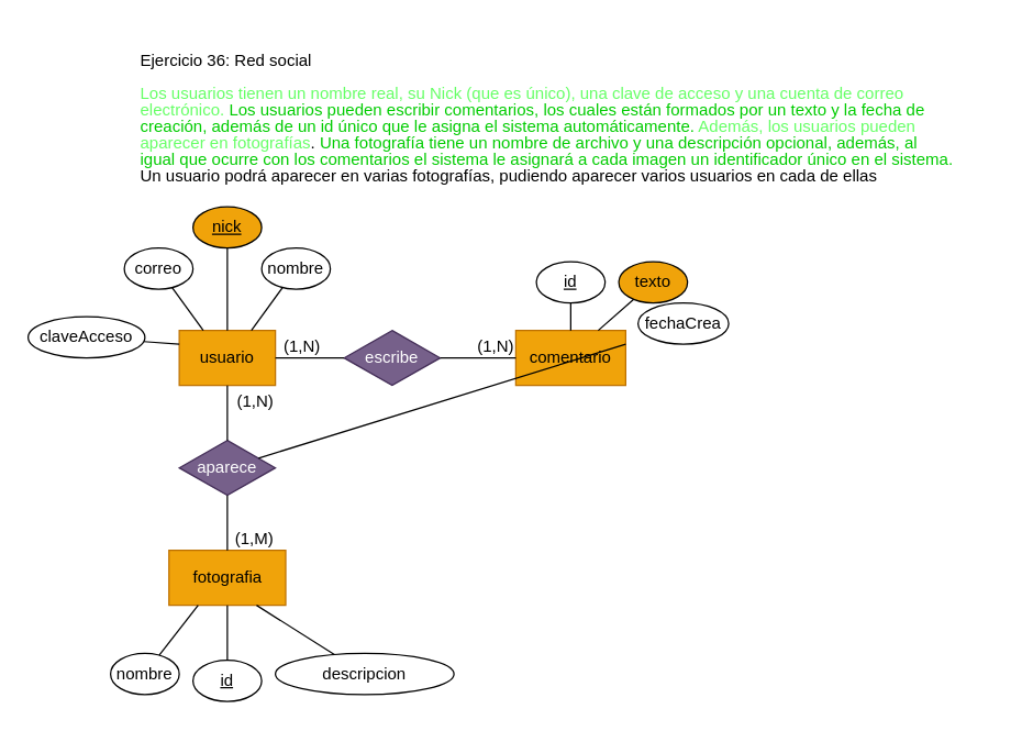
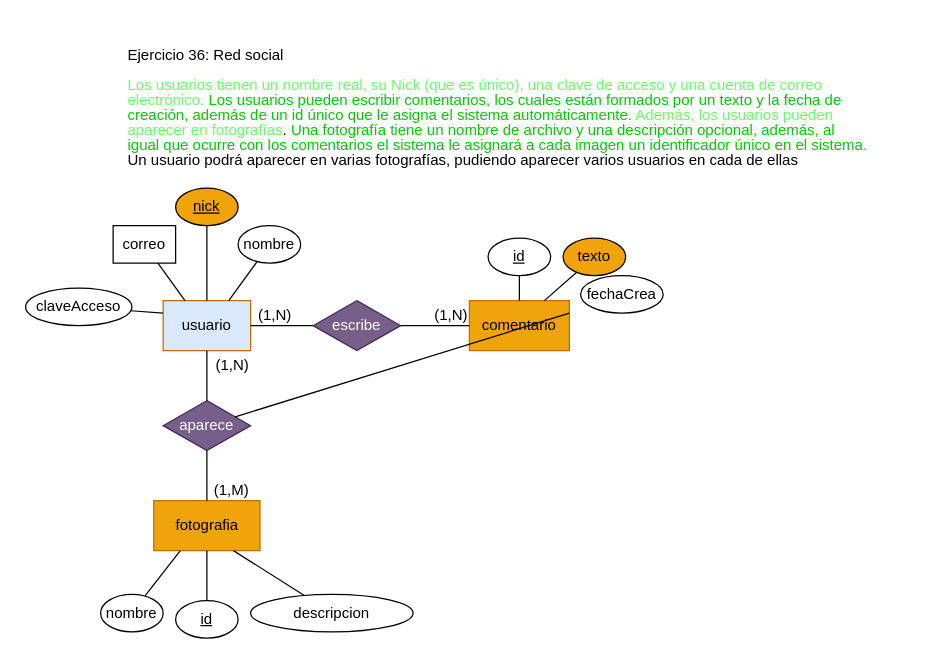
  <mxCell id="0" />
  <mxCell id="1" parent="0" />
  <mxCell id="2" value="&lt;div style=&quot;line-height: 100%;&quot;&gt;&lt;div style=&quot;line-height: 100%;&quot;&gt;Ejercicio 36: Red social&lt;/div&gt;&lt;div style=&quot;line-height: 100%;&quot;&gt;&lt;br&gt;&lt;/div&gt;&lt;div style=&quot;line-height: 100%;&quot;&gt;&lt;font style=&quot;color: rgb(102, 255, 102);&quot;&gt;Los usuarios tienen un nombre real, su Nick (que es único), una clave de acceso y una cuenta de correo&lt;/font&gt;&lt;/div&gt;&lt;div style=&quot;line-height: 100%;&quot;&gt;&lt;font style=&quot;color: rgb(102, 255, 102);&quot;&gt;electrónico.&lt;/font&gt; &lt;font style=&quot;color: rgb(0, 204, 0);&quot;&gt;Los usuarios pueden escribir comentarios, los cuales están formados por un texto y la fecha de&lt;/font&gt;&lt;/div&gt;&lt;div style=&quot;line-height: 100%;&quot;&gt;&lt;font style=&quot;color: rgb(0, 204, 0);&quot;&gt;creación, además de un id único que le asigna el sistema automáticamente.&lt;/font&gt;&lt;font style=&quot;color: rgb(102, 255, 102);&quot;&gt; Además, los usuarios pueden&lt;/font&gt;&lt;/div&gt;&lt;div style=&quot;line-height: 100%;&quot;&gt;&lt;font style=&quot;color: rgb(102, 255, 102);&quot;&gt;aparecer en fotografías&lt;/font&gt;. &lt;font style=&quot;color: rgb(0, 204, 0);&quot;&gt;Una fotografía tiene un nombre de archivo y una descripción opcional, además, al&lt;/font&gt;&lt;/div&gt;&lt;div style=&quot;line-height: 100%;&quot;&gt;&lt;font style=&quot;color: rgb(0, 204, 0);&quot;&gt;igual que ocurre con los comentarios el sistema le asignará a cada imagen un identificador único en el sistema.&lt;/font&gt;&lt;/div&gt;&lt;div style=&quot;line-height: 100%;&quot;&gt;Un usuario podrá aparecer en varias fotografías, pudiendo aparecer varios usuarios en cada de ellas&lt;/div&gt;&lt;/div&gt;" style="text;html=1;align=left;verticalAlign=middle;whiteSpace=wrap;rounded=0;" vertex="1" parent="1"><mxGeometry x="100" y="20" width="630" height="130" as="geometry" /></mxCell>
- <mxCell id="3" value="usuario" style="whiteSpace=wrap;html=1;align=center;fillColor=#f0a30a;strokeColor=#BD7000;fontColor=#000000;" vertex="1" parent="1"><mxGeometry x="130" y="240" width="70" height="40" as="geometry" /></mxCell>
+ <mxCell id="3" value="usuario" style="whiteSpace=wrap;html=1;align=center;fillColor=#dae8fc;strokeColor=#BD7000;fontColor=#000000;" vertex="1" parent="1"><mxGeometry x="130" y="240" width="70" height="40" as="geometry" /></mxCell>
  <mxCell id="4" value="comentario" style="whiteSpace=wrap;html=1;align=center;fillColor=#f0a30a;strokeColor=#BD7000;fontColor=#000000;" vertex="1" parent="1"><mxGeometry x="375" y="240" width="80" height="40" as="geometry" /></mxCell>
  <mxCell id="5" value="fotografia" style="whiteSpace=wrap;html=1;align=center;fillColor=#f0a30a;strokeColor=#BD7000;fontColor=#000000;" vertex="1" parent="1"><mxGeometry x="122.5" y="400" width="85" height="40" as="geometry" /></mxCell>
  <mxCell id="6" value="escribe" style="shape=rhombus;perimeter=rhombusPerimeter;whiteSpace=wrap;html=1;align=center;fillColor=#76608a;fontColor=#ffffff;strokeColor=#432D57;" vertex="1" parent="1"><mxGeometry x="250" y="240" width="70" height="40" as="geometry" /></mxCell>
  <mxCell id="7" value="" style="endArrow=none;html=1;rounded=0;exitX=0;exitY=0.5;exitDx=0;exitDy=0;entryX=1;entryY=0.5;entryDx=0;entryDy=0;" edge="1" source="6" parent="1" target="3"><mxGeometry relative="1" as="geometry"><mxPoint x="247" y="310" as="sourcePoint" /><mxPoint x="200" y="340" as="targetPoint" /></mxGeometry></mxCell>
  <mxCell id="8" value="(1,N)" style="resizable=0;html=1;whiteSpace=wrap;align=right;verticalAlign=bottom;" connectable="0" vertex="1" parent="7"><mxGeometry x="1" relative="1" as="geometry"><mxPoint x="34" as="offset" /></mxGeometry></mxCell>
  <mxCell id="9" value="" style="endArrow=none;html=1;rounded=0;exitX=1;exitY=0.5;exitDx=0;exitDy=0;entryX=0;entryY=0.5;entryDx=0;entryDy=0;" edge="1" source="6" parent="1" target="4"><mxGeometry relative="1" as="geometry"><mxPoint x="247" y="310" as="sourcePoint" /><mxPoint x="420" y="340" as="targetPoint" /></mxGeometry></mxCell>
  <mxCell id="10" value="(1,N)" style="resizable=0;html=1;whiteSpace=wrap;align=right;verticalAlign=bottom;" connectable="0" vertex="1" parent="9"><mxGeometry x="1" relative="1" as="geometry"><mxPoint as="offset" /></mxGeometry></mxCell>
  <mxCell id="11" value="aparece" style="shape=rhombus;perimeter=rhombusPerimeter;whiteSpace=wrap;html=1;align=center;fillColor=#76608a;fontColor=#ffffff;strokeColor=#432D57;" vertex="1" parent="1"><mxGeometry x="130" y="320" width="70" height="40" as="geometry" /></mxCell>
  <mxCell id="12" value="" style="endArrow=none;html=1;rounded=0;exitX=0.5;exitY=0;exitDx=0;exitDy=0;entryX=0.5;entryY=1;entryDx=0;entryDy=0;" edge="1" source="11" parent="1" target="3"><mxGeometry relative="1" as="geometry"><mxPoint x="97" y="310" as="sourcePoint" /><mxPoint y="340" as="targetPoint" x="50" /></mxGeometry></mxCell>
  <mxCell id="13" value="(1,N)" style="resizable=0;html=1;whiteSpace=wrap;align=right;verticalAlign=bottom;" connectable="0" vertex="1" parent="12"><mxGeometry x="1" relative="1" as="geometry"><mxPoint x="35" y="20" as="offset" /></mxGeometry></mxCell>
  <mxCell id="14" value="" style="endArrow=none;html=1;rounded=0;exitX=0.5;exitY=0;exitDx=0;exitDy=0;entryX=0.5;entryY=1;entryDx=0;entryDy=0;" edge="1" source="5" parent="1" target="11"><mxGeometry relative="1" as="geometry"><mxPoint x="97" y="310" as="sourcePoint" /><mxPoint x="270" y="340" as="targetPoint" /></mxGeometry></mxCell>
  <mxCell id="15" value="(1,M)" style="resizable=0;html=1;whiteSpace=wrap;align=right;verticalAlign=bottom;" connectable="0" vertex="1" parent="14"><mxGeometry x="1" relative="1" as="geometry"><mxPoint x="35" y="40" as="offset" /></mxGeometry></mxCell>
  <mxCell id="16" value="" style="endArrow=none;html=1;rounded=0;exitX=0.5;exitY=0;exitDx=0;exitDy=0;" edge="1" target="17" parent="1" source="3"><mxGeometry relative="1" as="geometry"><mxPoint x="115" y="175" as="sourcePoint" /><mxPoint x="175" y="175" as="targetPoint" /></mxGeometry></mxCell>
  <mxCell id="17" value="&lt;u&gt;nick&lt;/u&gt;" style="ellipse;whiteSpace=wrap;html=1;align=center;fillColor=#f0a30a;" vertex="1" parent="1"><mxGeometry x="140" y="150" width="50" height="30" as="geometry" /></mxCell>
  <mxCell id="18" value="" style="endArrow=none;html=1;rounded=0;exitX=0.75;exitY=0;exitDx=0;exitDy=0;" edge="1" target="19" parent="1" source="3"><mxGeometry relative="1" as="geometry"><mxPoint x="180" y="195" as="sourcePoint" /><mxPoint x="240" y="195" as="targetPoint" /></mxGeometry></mxCell>
  <mxCell id="19" value="nombre" style="ellipse;whiteSpace=wrap;html=1;align=center;" vertex="1" parent="1"><mxGeometry x="190" y="180" width="50" height="30" as="geometry" /></mxCell>
  <mxCell id="20" value="" style="endArrow=none;html=1;rounded=0;exitX=0.25;exitY=0;exitDx=0;exitDy=0;" edge="1" target="21" parent="1" source="3"><mxGeometry relative="1" as="geometry"><mxPoint x="45" y="175" as="sourcePoint" /><mxPoint x="105" y="175" as="targetPoint" /></mxGeometry></mxCell>
- <mxCell id="21" value="correo" style="ellipse;whiteSpace=wrap;html=1;align=center;" vertex="1" parent="1"><mxGeometry x="90" y="180" width="50" height="30" as="geometry" /></mxCell>
+ <mxCell id="21" value="correo" style="whiteSpace=wrap;html=1;align=center;rounded=0;" vertex="1" parent="1"><mxGeometry x="90" y="180" width="50" height="30" as="geometry" /></mxCell>
  <mxCell id="22" value="" style="endArrow=none;html=1;rounded=0;exitX=0;exitY=0.25;exitDx=0;exitDy=0;" edge="1" target="23" parent="1" source="3"><mxGeometry relative="1" as="geometry"><mxPoint x="20" y="255" as="sourcePoint" /><mxPoint x="80" y="255" as="targetPoint" /></mxGeometry></mxCell>
  <mxCell id="23" value="claveAcceso" style="ellipse;whiteSpace=wrap;html=1;align=center;" vertex="1" parent="1"><mxGeometry x="20" y="230" width="85" height="30" as="geometry" /></mxCell>
  <mxCell id="24" value="" style="endArrow=none;html=1;rounded=0;exitX=0.5;exitY=0;exitDx=0;exitDy=0;" edge="1" target="25" parent="1" source="4"><mxGeometry relative="1" as="geometry"><mxPoint x="360" y="185" as="sourcePoint" /><mxPoint x="420" y="185" as="targetPoint" /></mxGeometry></mxCell>
  <mxCell id="25" value="&lt;u&gt;id&lt;/u&gt;" style="ellipse;whiteSpace=wrap;html=1;align=center;" vertex="1" parent="1"><mxGeometry x="390" y="190" width="50" height="30" as="geometry" /></mxCell>
  <mxCell id="26" value="" style="endArrow=none;html=1;rounded=0;exitX=0.75;exitY=0;exitDx=0;exitDy=0;" edge="1" target="27" parent="1" source="4"><mxGeometry relative="1" as="geometry"><mxPoint x="464" y="215" as="sourcePoint" /><mxPoint x="524" y="215" as="targetPoint" /></mxGeometry></mxCell>
  <mxCell id="27" value="texto" style="ellipse;whiteSpace=wrap;html=1;align=center;fillColor=#f0a30a;" vertex="1" parent="1"><mxGeometry x="450" y="190" width="50" height="30" as="geometry" /></mxCell>
  <mxCell id="28" value="" style="endArrow=none;html=1;rounded=0;exitX=1;exitY=0.25;exitDx=0;exitDy=0;" edge="1" target="11" parent="1" source="4"><mxGeometry relative="1" as="geometry"><mxPoint x="480" y="255" as="sourcePoint" /><mxPoint x="540" y="255" as="targetPoint" /></mxGeometry></mxCell>
  <mxCell id="29" value="fechaCrea" style="ellipse;whiteSpace=wrap;html=1;align=center;" vertex="1" parent="1"><mxGeometry x="464" y="220" width="66" height="30" as="geometry" /></mxCell>
  <mxCell id="30" value="" style="endArrow=none;html=1;rounded=0;exitX=0.5;exitY=1;exitDx=0;exitDy=0;" edge="1" target="31" parent="1" source="5"><mxGeometry relative="1" as="geometry"><mxPoint x="100" y="535" as="sourcePoint" /><mxPoint x="160" y="535" as="targetPoint" /></mxGeometry></mxCell>
  <mxCell id="31" value="&lt;u&gt;id&lt;/u&gt;" style="ellipse;whiteSpace=wrap;html=1;align=center;" vertex="1" parent="1"><mxGeometry x="140" y="480" width="50" height="30" as="geometry" /></mxCell>
  <mxCell id="32" value="" style="endArrow=none;html=1;rounded=0;exitX=0.25;exitY=1;exitDx=0;exitDy=0;" edge="1" target="33" parent="1" source="5"><mxGeometry relative="1" as="geometry"><mxPoint x="0" y="485" as="sourcePoint" /><mxPoint x="60" y="485" as="targetPoint" /></mxGeometry></mxCell>
  <mxCell id="33" value="nombre" style="ellipse;whiteSpace=wrap;html=1;align=center;" vertex="1" parent="1"><mxGeometry x="80" y="475" width="50" height="30" as="geometry" /></mxCell>
  <mxCell id="34" value="" style="endArrow=none;html=1;rounded=0;exitX=0.75;exitY=1;exitDx=0;exitDy=0;" edge="1" target="35" parent="1" source="5"><mxGeometry relative="1" as="geometry"><mxPoint x="208" y="475" as="sourcePoint" /><mxPoint x="268" y="475" as="targetPoint" /></mxGeometry></mxCell>
  <mxCell id="35" value="descripcion" style="ellipse;whiteSpace=wrap;html=1;align=center;" vertex="1" parent="1"><mxGeometry x="200" y="475" width="130" height="30" as="geometry" /></mxCell>
